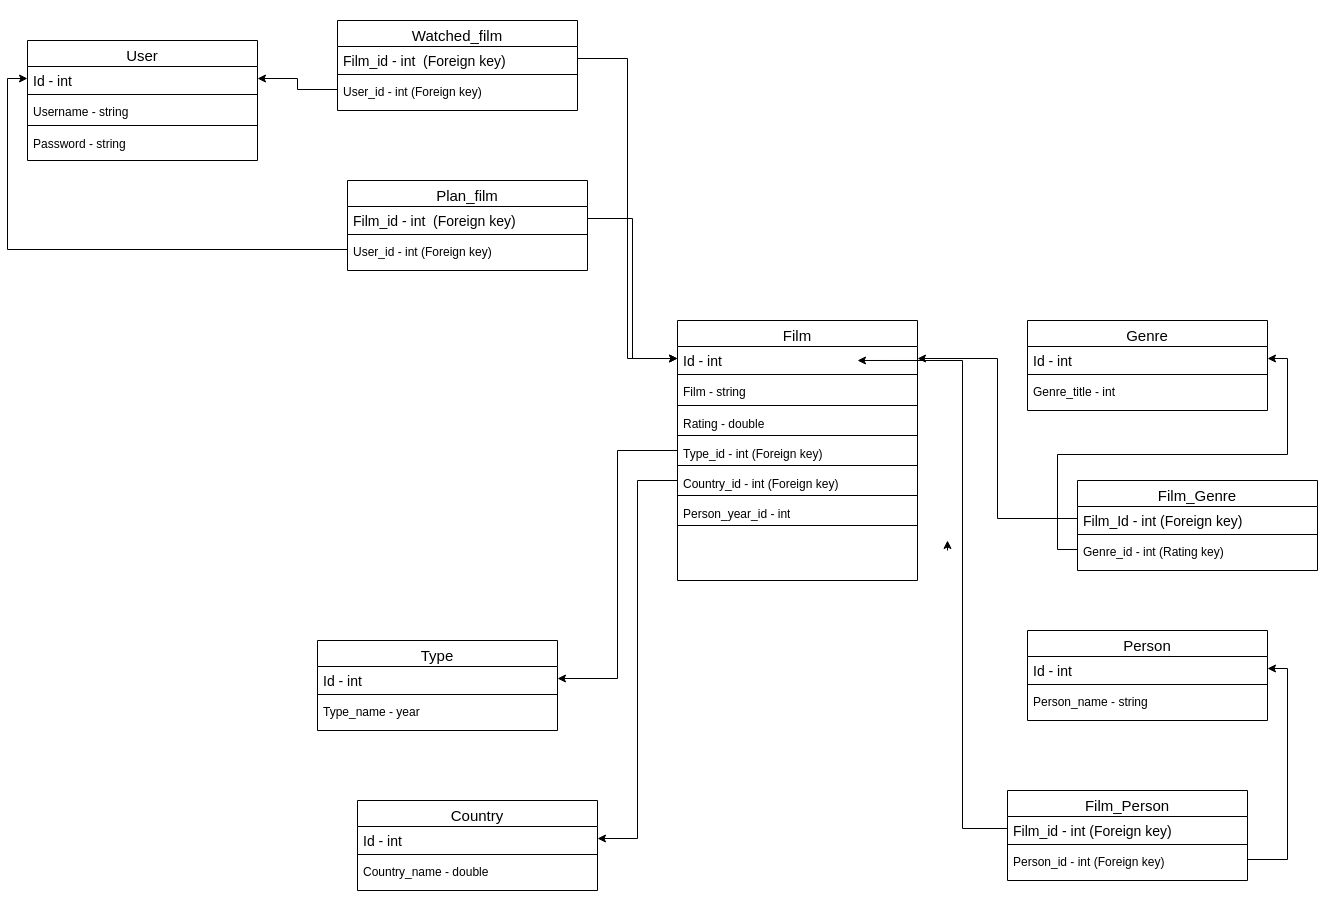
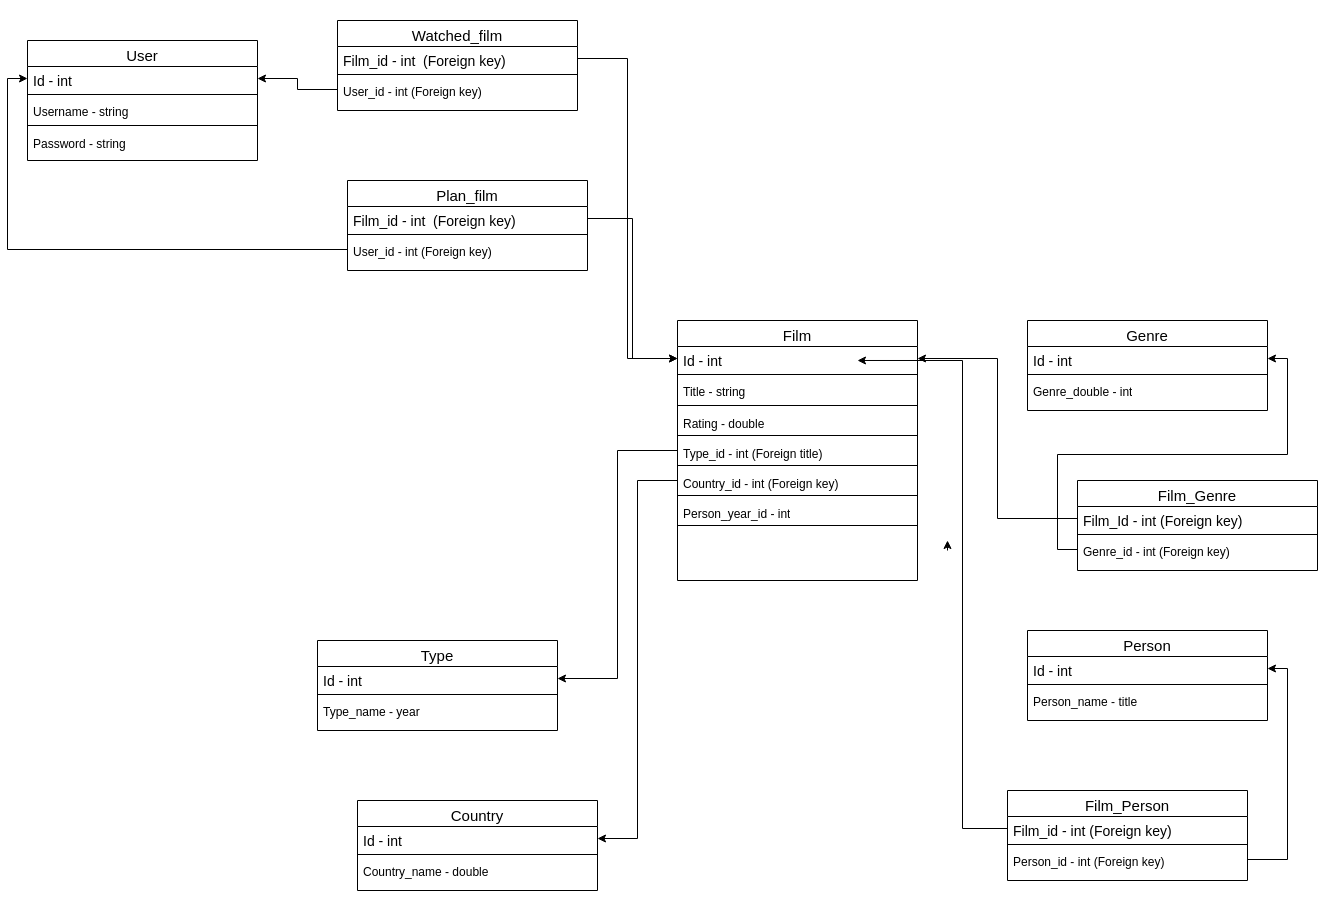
  <mxCell id="0" />
  <mxCell id="1" parent="0" />
  <mxCell id="2" style="edgeStyle=orthogonalEdgeStyle;rounded=0;orthogonalLoop=1;jettySize=auto;html=1;" edge="1" parent="1"><mxGeometry relative="1" as="geometry"><mxPoint x="940" y="540" as="targetPoint" /><mxPoint x="940" y="550" as="sourcePoint" /></mxGeometry></mxCell>
  <mxCell id="3" value="Film" style="swimlane;fontStyle=0;align=center;verticalAlign=top;childLayout=stackLayout;horizontal=1;startSize=26;horizontalStack=0;resizeParent=1;resizeLast=0;collapsible=1;marginBottom=0;rounded=0;shadow=0;strokeWidth=1;fontSize=15;" parent="1" vertex="1"><mxGeometry x="670" y="320" width="240" height="260" as="geometry"><mxRectangle x="120" y="360" width="160" height="26" as="alternateBounds" /></mxGeometry></mxCell>
  <mxCell id="4" value="Id - int" style="text;align=left;verticalAlign=top;spacingLeft=4;spacingRight=4;overflow=hidden;rotatable=0;points=[[0,0.5],[1,0.5]];portConstraint=eastwest;fontSize=14;" parent="3" vertex="1"><mxGeometry y="26" width="240" height="24" as="geometry" /></mxCell>
  <mxCell id="5" value="" style="line;html=1;strokeWidth=1;align=left;verticalAlign=middle;spacingTop=-1;spacingLeft=3;spacingRight=3;rotatable=0;labelPosition=right;points=[];portConstraint=eastwest;" parent="3" vertex="1"><mxGeometry y="50" width="240" height="8" as="geometry" /></mxCell>
- <mxCell id="6" value="Film - string" style="text;strokeColor=none;fillColor=none;spacingLeft=4;spacingRight=4;overflow=hidden;rotatable=0;points=[[0,0.5],[1,0.5]];portConstraint=eastwest;fontSize=12;whiteSpace=wrap;html=1;" vertex="1" parent="3"><mxGeometry y="58" width="240" height="22" as="geometry" /></mxCell>
+ <mxCell id="6" value="Title - string" style="text;strokeColor=none;fillColor=none;spacingLeft=4;spacingRight=4;overflow=hidden;rotatable=0;points=[[0,0.5],[1,0.5]];portConstraint=eastwest;fontSize=12;whiteSpace=wrap;html=1;" vertex="1" parent="3"><mxGeometry y="58" width="240" height="22" as="geometry" /></mxCell>
  <mxCell id="7" value="" style="line;strokeWidth=1;rotatable=0;dashed=0;labelPosition=right;align=left;verticalAlign=middle;spacingTop=0;spacingLeft=6;points=[];portConstraint=eastwest;" vertex="1" parent="3"><mxGeometry y="80" width="240" height="10" as="geometry" /></mxCell>
  <mxCell id="8" value="Rating - double" style="text;strokeColor=none;fillColor=none;spacingLeft=4;spacingRight=4;overflow=hidden;rotatable=0;points=[[0,0.5],[1,0.5]];portConstraint=eastwest;fontSize=12;whiteSpace=wrap;html=1;" vertex="1" parent="3"><mxGeometry y="90" width="240" height="20" as="geometry" /></mxCell>
  <mxCell id="9" value="" style="line;strokeWidth=1;rotatable=0;dashed=0;labelPosition=right;align=left;verticalAlign=middle;spacingTop=0;spacingLeft=6;points=[];portConstraint=eastwest;" vertex="1" parent="3"><mxGeometry y="110" width="240" height="10" as="geometry" /></mxCell>
- <mxCell id="10" value="Type_id - int (Foreign key)" style="text;strokeColor=none;fillColor=none;spacingLeft=4;spacingRight=4;overflow=hidden;rotatable=0;points=[[0,0.5],[1,0.5]];portConstraint=eastwest;fontSize=12;whiteSpace=wrap;html=1;" vertex="1" parent="3"><mxGeometry y="120" width="240" height="20" as="geometry" /></mxCell>
+ <mxCell id="10" value="Type_id - int (Foreign title)" style="text;strokeColor=none;fillColor=none;spacingLeft=4;spacingRight=4;overflow=hidden;rotatable=0;points=[[0,0.5],[1,0.5]];portConstraint=eastwest;fontSize=12;whiteSpace=wrap;html=1;" vertex="1" parent="3"><mxGeometry y="120" width="240" height="20" as="geometry" /></mxCell>
  <mxCell id="11" value="" style="line;strokeWidth=1;rotatable=0;dashed=0;labelPosition=right;align=left;verticalAlign=middle;spacingTop=0;spacingLeft=6;points=[];portConstraint=eastwest;" vertex="1" parent="3"><mxGeometry y="140" width="240" height="10" as="geometry" /></mxCell>
  <mxCell id="12" value="Country_id - int (Foreign key)" style="text;strokeColor=none;fillColor=none;spacingLeft=4;spacingRight=4;overflow=hidden;rotatable=0;points=[[0,0.5],[1,0.5]];portConstraint=eastwest;fontSize=12;whiteSpace=wrap;html=1;" vertex="1" parent="3"><mxGeometry y="150" width="240" height="20" as="geometry" /></mxCell>
  <mxCell id="13" value="" style="line;strokeWidth=1;rotatable=0;dashed=0;labelPosition=right;align=left;verticalAlign=middle;spacingTop=0;spacingLeft=6;points=[];portConstraint=eastwest;" vertex="1" parent="3"><mxGeometry y="170" width="240" height="10" as="geometry" /></mxCell>
  <mxCell id="14" value="Person_year_id - int" style="text;strokeColor=none;fillColor=none;spacingLeft=4;spacingRight=4;overflow=hidden;rotatable=0;points=[[0,0.5],[1,0.5]];portConstraint=eastwest;fontSize=12;whiteSpace=wrap;html=1;" vertex="1" parent="3"><mxGeometry y="180" width="240" height="20" as="geometry" /></mxCell>
  <mxCell id="15" value="" style="line;strokeWidth=1;rotatable=0;dashed=0;labelPosition=right;align=left;verticalAlign=middle;spacingTop=0;spacingLeft=6;points=[];portConstraint=eastwest;" vertex="1" parent="3"><mxGeometry y="200" width="240" height="10" as="geometry" /></mxCell>
  <mxCell id="16" value="Film_Genre" style="swimlane;fontStyle=0;align=center;verticalAlign=top;childLayout=stackLayout;horizontal=1;startSize=26;horizontalStack=0;resizeParent=1;resizeLast=0;collapsible=1;marginBottom=0;rounded=0;shadow=0;strokeWidth=1;fontSize=15;" vertex="1" parent="1"><mxGeometry x="1070" y="480" width="240" height="90" as="geometry"><mxRectangle x="120" y="360" width="160" height="26" as="alternateBounds" /></mxGeometry></mxCell>
  <mxCell id="17" value="Film_Id - int (Foreign key)" style="text;align=left;verticalAlign=top;spacingLeft=4;spacingRight=4;overflow=hidden;rotatable=0;points=[[0,0.5],[1,0.5]];portConstraint=eastwest;fontSize=14;" vertex="1" parent="16"><mxGeometry y="26" width="240" height="24" as="geometry" /></mxCell>
  <mxCell id="18" value="" style="line;html=1;strokeWidth=1;align=left;verticalAlign=middle;spacingTop=-1;spacingLeft=3;spacingRight=3;rotatable=0;labelPosition=right;points=[];portConstraint=eastwest;" vertex="1" parent="16"><mxGeometry y="50" width="240" height="8" as="geometry" /></mxCell>
- <mxCell id="19" value="Genre_id - int (Rating key)" style="text;strokeColor=none;fillColor=none;spacingLeft=4;spacingRight=4;overflow=hidden;rotatable=0;points=[[0,0.5],[1,0.5]];portConstraint=eastwest;fontSize=12;whiteSpace=wrap;html=1;" vertex="1" parent="16"><mxGeometry y="58" width="240" height="22" as="geometry" /></mxCell>
+ <mxCell id="19" value="Genre_id - int (Foreign key)" style="text;strokeColor=none;fillColor=none;spacingLeft=4;spacingRight=4;overflow=hidden;rotatable=0;points=[[0,0.5],[1,0.5]];portConstraint=eastwest;fontSize=12;whiteSpace=wrap;html=1;" vertex="1" parent="16"><mxGeometry y="58" width="240" height="22" as="geometry" /></mxCell>
  <mxCell id="20" value="Genre" style="swimlane;fontStyle=0;align=center;verticalAlign=top;childLayout=stackLayout;horizontal=1;startSize=26;horizontalStack=0;resizeParent=1;resizeLast=0;collapsible=1;marginBottom=0;rounded=0;shadow=0;strokeWidth=1;fontSize=15;" vertex="1" parent="1"><mxGeometry x="1020" y="320" width="240" height="90" as="geometry"><mxRectangle x="120" y="360" width="160" height="26" as="alternateBounds" /></mxGeometry></mxCell>
  <mxCell id="21" value="Id - int" style="text;align=left;verticalAlign=top;spacingLeft=4;spacingRight=4;overflow=hidden;rotatable=0;points=[[0,0.5],[1,0.5]];portConstraint=eastwest;fontSize=14;" vertex="1" parent="20"><mxGeometry y="26" width="240" height="24" as="geometry" /></mxCell>
  <mxCell id="22" value="" style="line;html=1;strokeWidth=1;align=left;verticalAlign=middle;spacingTop=-1;spacingLeft=3;spacingRight=3;rotatable=0;labelPosition=right;points=[];portConstraint=eastwest;" vertex="1" parent="20"><mxGeometry y="50" width="240" height="8" as="geometry" /></mxCell>
- <mxCell id="23" value="Genre_title - int" style="text;strokeColor=none;fillColor=none;spacingLeft=4;spacingRight=4;overflow=hidden;rotatable=0;points=[[0,0.5],[1,0.5]];portConstraint=eastwest;fontSize=12;whiteSpace=wrap;html=1;" vertex="1" parent="20"><mxGeometry y="58" width="240" height="22" as="geometry" /></mxCell>
+ <mxCell id="23" value="Genre_double - int" style="text;strokeColor=none;fillColor=none;spacingLeft=4;spacingRight=4;overflow=hidden;rotatable=0;points=[[0,0.5],[1,0.5]];portConstraint=eastwest;fontSize=12;whiteSpace=wrap;html=1;" vertex="1" parent="20"><mxGeometry y="58" width="240" height="22" as="geometry" /></mxCell>
  <mxCell id="24" value="Person" style="swimlane;fontStyle=0;align=center;verticalAlign=top;childLayout=stackLayout;horizontal=1;startSize=26;horizontalStack=0;resizeParent=1;resizeLast=0;collapsible=1;marginBottom=0;rounded=0;shadow=0;strokeWidth=1;fontSize=15;" vertex="1" parent="1"><mxGeometry x="1020" y="630" width="240" height="90" as="geometry"><mxRectangle x="120" y="360" width="160" height="26" as="alternateBounds" /></mxGeometry></mxCell>
  <mxCell id="25" value="Id - int" style="text;align=left;verticalAlign=top;spacingLeft=4;spacingRight=4;overflow=hidden;rotatable=0;points=[[0,0.5],[1,0.5]];portConstraint=eastwest;fontSize=14;" vertex="1" parent="24"><mxGeometry y="26" width="240" height="24" as="geometry" /></mxCell>
  <mxCell id="26" value="" style="line;html=1;strokeWidth=1;align=left;verticalAlign=middle;spacingTop=-1;spacingLeft=3;spacingRight=3;rotatable=0;labelPosition=right;points=[];portConstraint=eastwest;" vertex="1" parent="24"><mxGeometry y="50" width="240" height="8" as="geometry" /></mxCell>
- <mxCell id="27" value="Person_name - string" style="text;strokeColor=none;fillColor=none;spacingLeft=4;spacingRight=4;overflow=hidden;rotatable=0;points=[[0,0.5],[1,0.5]];portConstraint=eastwest;fontSize=12;whiteSpace=wrap;html=1;" vertex="1" parent="24"><mxGeometry y="58" width="240" height="22" as="geometry" /></mxCell>
+ <mxCell id="27" value="Person_name - title" style="text;strokeColor=none;fillColor=none;spacingLeft=4;spacingRight=4;overflow=hidden;rotatable=0;points=[[0,0.5],[1,0.5]];portConstraint=eastwest;fontSize=12;whiteSpace=wrap;html=1;" vertex="1" parent="24"><mxGeometry y="58" width="240" height="22" as="geometry" /></mxCell>
  <mxCell id="28" value="Film_Person" style="swimlane;fontStyle=0;align=center;verticalAlign=top;childLayout=stackLayout;horizontal=1;startSize=26;horizontalStack=0;resizeParent=1;resizeLast=0;collapsible=1;marginBottom=0;rounded=0;shadow=0;strokeWidth=1;fontSize=15;" vertex="1" parent="1"><mxGeometry x="1000" y="790" width="240" height="90" as="geometry"><mxRectangle x="120" y="360" width="160" height="26" as="alternateBounds" /></mxGeometry></mxCell>
  <mxCell id="29" value="Film_id - int (Foreign key)" style="text;align=left;verticalAlign=top;spacingLeft=4;spacingRight=4;overflow=hidden;rotatable=0;points=[[0,0.5],[1,0.5]];portConstraint=eastwest;fontSize=14;" vertex="1" parent="28"><mxGeometry y="26" width="240" height="24" as="geometry" /></mxCell>
  <mxCell id="30" value="" style="line;html=1;strokeWidth=1;align=left;verticalAlign=middle;spacingTop=-1;spacingLeft=3;spacingRight=3;rotatable=0;labelPosition=right;points=[];portConstraint=eastwest;" vertex="1" parent="28"><mxGeometry y="50" width="240" height="8" as="geometry" /></mxCell>
  <mxCell id="31" value="Person_id - int (Foreign key)" style="text;strokeColor=none;fillColor=none;spacingLeft=4;spacingRight=4;overflow=hidden;rotatable=0;points=[[0,0.5],[1,0.5]];portConstraint=eastwest;fontSize=12;whiteSpace=wrap;html=1;" vertex="1" parent="28"><mxGeometry y="58" width="240" height="22" as="geometry" /></mxCell>
  <mxCell id="32" value="Type" style="swimlane;fontStyle=0;align=center;verticalAlign=top;childLayout=stackLayout;horizontal=1;startSize=26;horizontalStack=0;resizeParent=1;resizeLast=0;collapsible=1;marginBottom=0;rounded=0;shadow=0;strokeWidth=1;fontSize=15;" vertex="1" parent="1"><mxGeometry x="310" y="640" width="240" height="90" as="geometry"><mxRectangle x="120" y="360" width="160" height="26" as="alternateBounds" /></mxGeometry></mxCell>
  <mxCell id="33" value="Id - int" style="text;align=left;verticalAlign=top;spacingLeft=4;spacingRight=4;overflow=hidden;rotatable=0;points=[[0,0.5],[1,0.5]];portConstraint=eastwest;fontSize=14;" vertex="1" parent="32"><mxGeometry y="26" width="240" height="24" as="geometry" /></mxCell>
  <mxCell id="34" value="" style="line;html=1;strokeWidth=1;align=left;verticalAlign=middle;spacingTop=-1;spacingLeft=3;spacingRight=3;rotatable=0;labelPosition=right;points=[];portConstraint=eastwest;" vertex="1" parent="32"><mxGeometry y="50" width="240" height="8" as="geometry" /></mxCell>
  <mxCell id="35" value="Type_name - year" style="text;strokeColor=none;fillColor=none;spacingLeft=4;spacingRight=4;overflow=hidden;rotatable=0;points=[[0,0.5],[1,0.5]];portConstraint=eastwest;fontSize=12;whiteSpace=wrap;html=1;" vertex="1" parent="32"><mxGeometry y="58" width="240" height="22" as="geometry" /></mxCell>
  <mxCell id="36" value="Country" style="swimlane;fontStyle=0;align=center;verticalAlign=top;childLayout=stackLayout;horizontal=1;startSize=26;horizontalStack=0;resizeParent=1;resizeLast=0;collapsible=1;marginBottom=0;rounded=0;shadow=0;strokeWidth=1;fontSize=15;" vertex="1" parent="1"><mxGeometry x="350" y="800" width="240" height="90" as="geometry"><mxRectangle x="120" y="360" width="160" height="26" as="alternateBounds" /></mxGeometry></mxCell>
  <mxCell id="37" value="Id - int" style="text;align=left;verticalAlign=top;spacingLeft=4;spacingRight=4;overflow=hidden;rotatable=0;points=[[0,0.5],[1,0.5]];portConstraint=eastwest;fontSize=14;" vertex="1" parent="36"><mxGeometry y="26" width="240" height="24" as="geometry" /></mxCell>
  <mxCell id="38" value="" style="line;html=1;strokeWidth=1;align=left;verticalAlign=middle;spacingTop=-1;spacingLeft=3;spacingRight=3;rotatable=0;labelPosition=right;points=[];portConstraint=eastwest;" vertex="1" parent="36"><mxGeometry y="50" width="240" height="8" as="geometry" /></mxCell>
  <mxCell id="39" value="Country_name - double" style="text;strokeColor=none;fillColor=none;spacingLeft=4;spacingRight=4;overflow=hidden;rotatable=0;points=[[0,0.5],[1,0.5]];portConstraint=eastwest;fontSize=12;whiteSpace=wrap;html=1;" vertex="1" parent="36"><mxGeometry y="58" width="240" height="22" as="geometry" /></mxCell>
  <mxCell id="40" value="User" style="swimlane;fontStyle=0;align=center;verticalAlign=top;childLayout=stackLayout;horizontal=1;startSize=26;horizontalStack=0;resizeParent=1;resizeLast=0;collapsible=1;marginBottom=0;rounded=0;shadow=0;strokeWidth=1;fontSize=15;" vertex="1" parent="1"><mxGeometry x="20" y="40" width="230" height="120" as="geometry"><mxRectangle x="120" y="360" width="160" height="26" as="alternateBounds" /></mxGeometry></mxCell>
  <mxCell id="41" value="Id - int" style="text;align=left;verticalAlign=top;spacingLeft=4;spacingRight=4;overflow=hidden;rotatable=0;points=[[0,0.5],[1,0.5]];portConstraint=eastwest;fontSize=14;" vertex="1" parent="40"><mxGeometry y="26" width="230" height="24" as="geometry" /></mxCell>
  <mxCell id="42" value="" style="line;html=1;strokeWidth=1;align=left;verticalAlign=middle;spacingTop=-1;spacingLeft=3;spacingRight=3;rotatable=0;labelPosition=right;points=[];portConstraint=eastwest;" vertex="1" parent="40"><mxGeometry y="50" width="230" height="8" as="geometry" /></mxCell>
  <mxCell id="43" value="Username - string" style="text;strokeColor=none;fillColor=none;spacingLeft=4;spacingRight=4;overflow=hidden;rotatable=0;points=[[0,0.5],[1,0.5]];portConstraint=eastwest;fontSize=12;whiteSpace=wrap;html=1;" vertex="1" parent="40"><mxGeometry y="58" width="230" height="22" as="geometry" /></mxCell>
  <mxCell id="44" value="" style="line;strokeWidth=1;rotatable=0;dashed=0;labelPosition=right;align=left;verticalAlign=middle;spacingTop=0;spacingLeft=6;points=[];portConstraint=eastwest;" vertex="1" parent="40"><mxGeometry y="80" width="230" height="10" as="geometry" /></mxCell>
  <mxCell id="45" value="Password - string" style="text;strokeColor=none;fillColor=none;spacingLeft=4;spacingRight=4;overflow=hidden;rotatable=0;points=[[0,0.5],[1,0.5]];portConstraint=eastwest;fontSize=12;whiteSpace=wrap;html=1;" vertex="1" parent="40"><mxGeometry y="90" width="230" height="30" as="geometry" /></mxCell>
  <mxCell id="46" value="" style="line;strokeWidth=1;rotatable=0;dashed=0;labelPosition=right;align=left;verticalAlign=middle;spacingTop=0;spacingLeft=6;points=[];portConstraint=eastwest;" vertex="1" parent="40"><mxGeometry y="120" width="230" as="geometry" /></mxCell>
  <mxCell id="47" value="Watched_film" style="swimlane;fontStyle=0;align=center;verticalAlign=top;childLayout=stackLayout;horizontal=1;startSize=26;horizontalStack=0;resizeParent=1;resizeLast=0;collapsible=1;marginBottom=0;rounded=0;shadow=0;strokeWidth=1;fontSize=15;" vertex="1" parent="1"><mxGeometry x="330" y="20" width="240" height="90" as="geometry"><mxRectangle x="120" y="360" width="160" height="26" as="alternateBounds" /></mxGeometry></mxCell>
  <mxCell id="48" value="Film_id - int  (Foreign key)" style="text;align=left;verticalAlign=top;spacingLeft=4;spacingRight=4;overflow=hidden;rotatable=0;points=[[0,0.5],[1,0.5]];portConstraint=eastwest;fontSize=14;" vertex="1" parent="47"><mxGeometry y="26" width="240" height="24" as="geometry" /></mxCell>
  <mxCell id="49" value="" style="line;html=1;strokeWidth=1;align=left;verticalAlign=middle;spacingTop=-1;spacingLeft=3;spacingRight=3;rotatable=0;labelPosition=right;points=[];portConstraint=eastwest;" vertex="1" parent="47"><mxGeometry y="50" width="240" height="8" as="geometry" /></mxCell>
  <mxCell id="50" value="User_id - int (Foreign key)" style="text;strokeColor=none;fillColor=none;spacingLeft=4;spacingRight=4;overflow=hidden;rotatable=0;points=[[0,0.5],[1,0.5]];portConstraint=eastwest;fontSize=12;whiteSpace=wrap;html=1;" vertex="1" parent="47"><mxGeometry y="58" width="240" height="22" as="geometry" /></mxCell>
  <mxCell id="51" value="Plan_film" style="swimlane;fontStyle=0;align=center;verticalAlign=top;childLayout=stackLayout;horizontal=1;startSize=26;horizontalStack=0;resizeParent=1;resizeLast=0;collapsible=1;marginBottom=0;rounded=0;shadow=0;strokeWidth=1;fontSize=15;" vertex="1" parent="1"><mxGeometry x="340" y="180" width="240" height="90" as="geometry"><mxRectangle x="120" y="360" width="160" height="26" as="alternateBounds" /></mxGeometry></mxCell>
  <mxCell id="52" value="Film_id - int  (Foreign key)" style="text;align=left;verticalAlign=top;spacingLeft=4;spacingRight=4;overflow=hidden;rotatable=0;points=[[0,0.5],[1,0.5]];portConstraint=eastwest;fontSize=14;" vertex="1" parent="51"><mxGeometry y="26" width="240" height="24" as="geometry" /></mxCell>
  <mxCell id="53" value="" style="line;html=1;strokeWidth=1;align=left;verticalAlign=middle;spacingTop=-1;spacingLeft=3;spacingRight=3;rotatable=0;labelPosition=right;points=[];portConstraint=eastwest;" vertex="1" parent="51"><mxGeometry y="50" width="240" height="8" as="geometry" /></mxCell>
  <mxCell id="54" value="User_id - int (Foreign key)" style="text;strokeColor=none;fillColor=none;spacingLeft=4;spacingRight=4;overflow=hidden;rotatable=0;points=[[0,0.5],[1,0.5]];portConstraint=eastwest;fontSize=12;whiteSpace=wrap;html=1;" vertex="1" parent="51"><mxGeometry y="58" width="240" height="22" as="geometry" /></mxCell>
  <mxCell id="55" style="edgeStyle=orthogonalEdgeStyle;rounded=0;orthogonalLoop=1;jettySize=auto;html=1;entryX=1;entryY=0.5;entryDx=0;entryDy=0;" edge="1" parent="1" source="10" target="33"><mxGeometry relative="1" as="geometry" /></mxCell>
  <mxCell id="56" style="edgeStyle=orthogonalEdgeStyle;rounded=0;orthogonalLoop=1;jettySize=auto;html=1;entryX=1;entryY=0.5;entryDx=0;entryDy=0;" edge="1" parent="1" source="12" target="37"><mxGeometry relative="1" as="geometry" /></mxCell>
  <mxCell id="57" style="edgeStyle=orthogonalEdgeStyle;rounded=0;orthogonalLoop=1;jettySize=auto;html=1;entryX=1;entryY=0.5;entryDx=0;entryDy=0;" edge="1" parent="1" source="17" target="4"><mxGeometry relative="1" as="geometry" /></mxCell>
  <mxCell id="58" style="edgeStyle=orthogonalEdgeStyle;rounded=0;orthogonalLoop=1;jettySize=auto;html=1;entryX=1;entryY=0.5;entryDx=0;entryDy=0;" edge="1" parent="1" source="19" target="21"><mxGeometry relative="1" as="geometry"><mxPoint x="1380" y="330" as="targetPoint" /></mxGeometry></mxCell>
  <mxCell id="59" style="edgeStyle=orthogonalEdgeStyle;rounded=0;orthogonalLoop=1;jettySize=auto;html=1;entryX=0;entryY=0.5;entryDx=0;entryDy=0;" edge="1" parent="1" source="48" target="4"><mxGeometry relative="1" as="geometry" /></mxCell>
  <mxCell id="60" style="edgeStyle=orthogonalEdgeStyle;rounded=0;orthogonalLoop=1;jettySize=auto;html=1;entryX=0;entryY=0.5;entryDx=0;entryDy=0;" edge="1" parent="1" source="52" target="4"><mxGeometry relative="1" as="geometry"><mxPoint x="660" y="360" as="targetPoint" /></mxGeometry></mxCell>
  <mxCell id="61" style="edgeStyle=orthogonalEdgeStyle;rounded=0;orthogonalLoop=1;jettySize=auto;html=1;entryX=0;entryY=0.5;entryDx=0;entryDy=0;" edge="1" parent="1" source="54" target="41"><mxGeometry relative="1" as="geometry"><mxPoint x="740" y="80" as="targetPoint" /></mxGeometry></mxCell>
  <mxCell id="62" style="edgeStyle=orthogonalEdgeStyle;rounded=0;orthogonalLoop=1;jettySize=auto;html=1;" edge="1" parent="1" source="50" target="41"><mxGeometry relative="1" as="geometry" /></mxCell>
  <mxCell id="63" style="edgeStyle=orthogonalEdgeStyle;rounded=0;orthogonalLoop=1;jettySize=auto;html=1;entryX=0.75;entryY=0.583;entryDx=0;entryDy=0;entryPerimeter=0;" edge="1" parent="1" source="29" target="4"><mxGeometry relative="1" as="geometry" /></mxCell>
  <mxCell id="64" style="edgeStyle=orthogonalEdgeStyle;rounded=0;orthogonalLoop=1;jettySize=auto;html=1;entryX=1;entryY=0.5;entryDx=0;entryDy=0;" edge="1" parent="1" source="31" target="25"><mxGeometry relative="1" as="geometry" /></mxCell>
